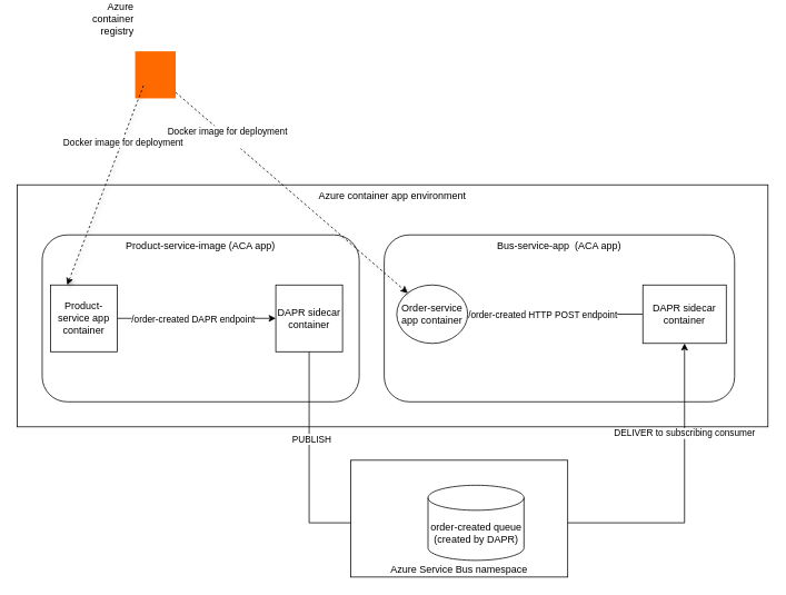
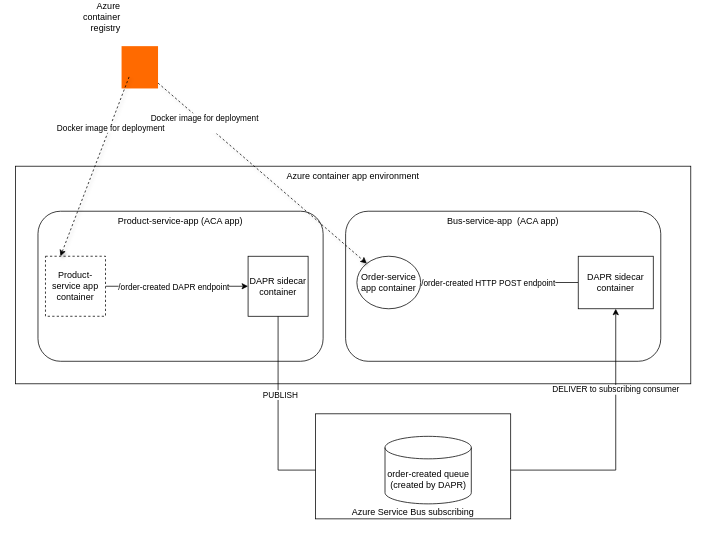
  <mxCell id="0" />
  <mxCell id="1" parent="0" />
  <mxCell id="2" value="Azure container app environment" style="rounded=0;whiteSpace=wrap;html=1;verticalAlign=top;" vertex="1" parent="1"><mxGeometry x="20" y="180" width="900" height="290" as="geometry" /></mxCell>
- <mxCell id="3" value="Product-service-image (ACA app)" style="rounded=1;whiteSpace=wrap;html=1;verticalAlign=top;" vertex="1" parent="1"><mxGeometry y="240" width="380" height="200" as="geometry" x="50" /></mxCell>
+ <mxCell id="3" value="Product-service-app (ACA app)" style="rounded=1;whiteSpace=wrap;html=1;verticalAlign=top;" vertex="1" parent="1"><mxGeometry y="240" width="380" height="200" as="geometry" x="50" /></mxCell>
  <mxCell id="4" value="Bus-service-app&amp;nbsp;&amp;nbsp;(ACA app)" style="rounded=1;whiteSpace=wrap;html=1;verticalAlign=top;" vertex="1" parent="1"><mxGeometry x="460" y="240" width="420" height="200" as="geometry" /></mxCell>
  <mxCell id="5" style="edgeStyle=orthogonalEdgeStyle;rounded=0;orthogonalLoop=1;jettySize=auto;html=1;exitX=1;exitY=0.5;exitDx=0;exitDy=0;exitPerimeter=0;" edge="1" parent="1" source="24" target="13"><mxGeometry relative="1" as="geometry" /></mxCell>
  <mxCell id="6" value="DELIVER to subscribing consumer" style="edgeLabel;html=1;align=center;verticalAlign=middle;resizable=0;points=[];" vertex="1" connectable="0" parent="5"><mxGeometry x="0.47" y="1" relative="1" as="geometry"><mxPoint as="offset" /></mxGeometry></mxCell>
  <mxCell id="7" style="edgeStyle=orthogonalEdgeStyle;rounded=0;orthogonalLoop=1;jettySize=auto;html=1;exitX=1;exitY=0.5;exitDx=0;exitDy=0;" edge="1" parent="1" source="9" target="10"><mxGeometry relative="1" as="geometry" /></mxCell>
  <mxCell id="8" value="/order-created DAPR endpoint" style="edgeLabel;html=1;align=center;verticalAlign=middle;resizable=0;points=[];" vertex="1" connectable="0" parent="7"><mxGeometry x="-0.175" y="2" relative="1" as="geometry"><mxPoint x="12" y="2" as="offset" /></mxGeometry></mxCell>
- <mxCell id="9" value="Product-service app container" style="rounded=0;whiteSpace=wrap;html=1;" vertex="1" parent="1"><mxGeometry x="60" y="300" width="80" height="80" as="geometry" /></mxCell>
+ <mxCell id="9" value="Product-service app container" style="rounded=0;whiteSpace=wrap;html=1;dashed=1;" vertex="1" parent="1"><mxGeometry x="60" y="300" width="80" height="80" as="geometry" /></mxCell>
  <mxCell id="10" value="DAPR sidecar container" style="rounded=0;whiteSpace=wrap;html=1;" vertex="1" parent="1"><mxGeometry x="330" y="300" width="80" height="80" as="geometry" /></mxCell>
  <mxCell id="11" style="edgeStyle=orthogonalEdgeStyle;rounded=0;orthogonalLoop=1;jettySize=auto;html=1;exitX=0;exitY=0.5;exitDx=0;exitDy=0;entryX=1;entryY=0.5;entryDx=0;entryDy=0;" edge="1" parent="1" source="13" target="14"><mxGeometry relative="1" as="geometry" /></mxCell>
  <mxCell id="12" value="/order-created HTTP POST endpoint" style="edgeLabel;html=1;align=center;verticalAlign=middle;resizable=0;points=[];" vertex="1" connectable="0" parent="11"><mxGeometry x="0.25" relative="1" as="geometry"><mxPoint x="10" as="offset" /></mxGeometry></mxCell>
  <mxCell id="13" value="DAPR sidecar container" style="rounded=0;whiteSpace=wrap;html=1;" vertex="1" parent="1"><mxGeometry x="770" y="300" width="100" height="70" as="geometry" /></mxCell>
  <mxCell id="14" value="Order-service app container" style="ellipse;whiteSpace=wrap;html=1;" vertex="1" parent="1"><mxGeometry x="475" y="300" width="85" height="70" as="geometry" /></mxCell>
  <mxCell id="15" style="edgeStyle=orthogonalEdgeStyle;rounded=0;orthogonalLoop=1;jettySize=auto;html=1;exitX=0.5;exitY=1;exitDx=0;exitDy=0;entryX=0;entryY=0.5;entryDx=0;entryDy=0;entryPerimeter=0;" edge="1" parent="1" source="10" target="24"><mxGeometry relative="1" as="geometry" /></mxCell>
  <mxCell id="16" value="PUBLISH" style="edgeLabel;html=1;align=center;verticalAlign=middle;resizable=0;points=[];" vertex="1" connectable="0" parent="15"><mxGeometry x="-0.404" y="2" relative="1" as="geometry"><mxPoint as="offset" /></mxGeometry></mxCell>
  <mxCell id="17" style="rounded=0;orthogonalLoop=1;jettySize=auto;html=1;shadow=1;shape=filledEdge;dashed=1;" edge="1" parent="1" source="19" target="14"><mxGeometry relative="1" as="geometry" /></mxCell>
  <mxCell id="18" value="Docker image for deployment&lt;div&gt;&lt;br&gt;&lt;/div&gt;" style="edgeLabel;html=1;align=center;verticalAlign=middle;resizable=0;points=[];" vertex="1" connectable="0" parent="17"><mxGeometry x="-0.557" y="-1" relative="1" as="geometry"><mxPoint x="1" as="offset" /></mxGeometry></mxCell>
  <mxCell id="19" value="Azure container registry&lt;div&gt;&lt;br/&gt;&lt;/div&gt;" style="points=[];aspect=fixed;align=right;shadow=0;dashed=0;fillColor=#FF6A00;strokeColor=none;shape=mxgraph.alibaba_cloud.acr_cloud_container_registry;verticalAlign=bottom;whiteSpace=wrap;html=1;labelPosition=left;verticalLabelPosition=top;" vertex="1" parent="1"><mxGeometry x="161.4" y="20" width="48.6" height="56.4" as="geometry" /></mxCell>
  <mxCell id="20" style="rounded=0;orthogonalLoop=1;jettySize=auto;html=1;shadow=1;shape=filledEdge;exitX=0.206;exitY=0.727;exitDx=0;exitDy=0;exitPerimeter=0;entryX=0.25;entryY=0;entryDx=0;entryDy=0;dashed=1;" edge="1" parent="1" source="19" target="9"><mxGeometry relative="1" as="geometry"><mxPoint x="90" y="-30" as="sourcePoint" /><mxPoint x="278" y="224" as="targetPoint" /></mxGeometry></mxCell>
  <mxCell id="21" value="Docker image for deployment" style="edgeLabel;html=1;align=center;verticalAlign=middle;resizable=0;points=[];" vertex="1" connectable="0" parent="20"><mxGeometry x="-0.441" y="1" relative="1" as="geometry"><mxPoint as="offset" /></mxGeometry></mxCell>
  <mxCell id="22" value="" style="group" vertex="1" connectable="0" parent="1"><mxGeometry x="420" y="510" width="272.8" height="140" as="geometry" /></mxCell>
- <mxCell id="23" value="Azure Service Bus namespace" style="rounded=0;whiteSpace=wrap;html=1;verticalAlign=bottom;" vertex="1" parent="22"><mxGeometry width="260" height="140" as="geometry" /></mxCell>
+ <mxCell id="23" value="Azure Service Bus subscribing" style="rounded=0;whiteSpace=wrap;html=1;verticalAlign=bottom;" vertex="1" parent="22"><mxGeometry width="260" height="140" as="geometry" /></mxCell>
  <mxCell id="24" value="order-created queue (created by DAPR)" style="shape=cylinder3;whiteSpace=wrap;html=1;boundedLbl=1;backgroundOutline=1;size=15;" vertex="1" parent="22"><mxGeometry x="92.5" y="30" width="115" height="90" as="geometry" /></mxCell>
